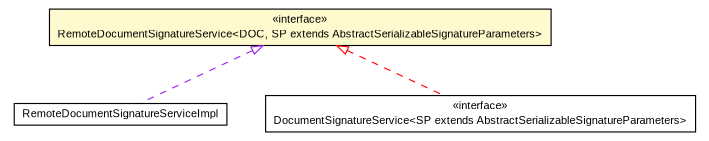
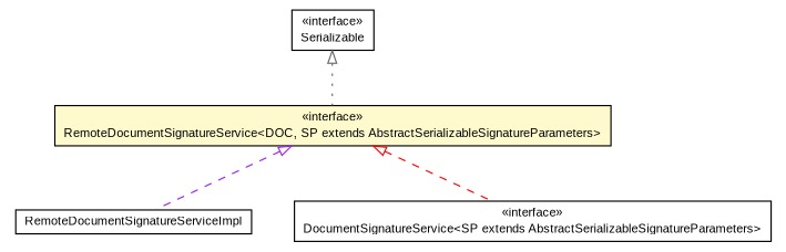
  digraph {
    nodesep=0.25
    ranksep=0.5
    node [fontcolor=black fontname=arial fontsize=10.0 shape=plaintext]
    edge [arrowtail=empty dir=back fontname=arial fontsize=10 headport=p labelfontname=arial labelfontsize=10 style=dashed tailport=p]
    n1 [label=<<table title="eu.europa.esig.dss.signature.RemoteDocumentSignatureServiceImpl" border="0" cellborder="1" cellspacing="0" cellpadding="2" port="p" href="./RemoteDocumentSignatureServiceImpl.html"> 		<tr><td><table border="0" cellspacing="0" cellpadding="1"> <tr><td align="center" balign="center"> RemoteDocumentSignatureServiceImpl </td></tr> 		</table></td></tr> 		</table>>]
    n2 [label=<<table title="eu.europa.esig.dss.signature.DocumentSignatureService" border="0" cellborder="1" cellspacing="0" cellpadding="2" port="p" href="./DocumentSignatureService.html"> 		<tr><td><table border="0" cellspacing="0" cellpadding="1"> <tr><td align="center" balign="center"> &#171;interface&#187; </td></tr> <tr><td align="center" balign="center"> DocumentSignatureService&lt;SP extends AbstractSerializableSignatureParameters&gt; </td></tr> 		</table></td></tr> 		</table>>]
    n3 [label=<<table title="eu.europa.esig.dss.signature.RemoteDocumentSignatureService" border="0" cellborder="1" cellspacing="0" cellpadding="2" port="p" bgcolor="lemonChiffon" href="./RemoteDocumentSignatureService.html"> 		<tr><td><table border="0" cellspacing="0" cellpadding="1"> <tr><td align="center" balign="center"> &#171;interface&#187; </td></tr> <tr><td align="center" balign="center"> RemoteDocumentSignatureService&lt;DOC, SP extends AbstractSerializableSignatureParameters&gt; </td></tr> 		</table></td></tr> 		</table>>]
+   n4 [label=<<table title="java.io.Serializable" border="0" cellborder="1" cellspacing="0" cellpadding="2" port="p" href="http://java.sun.com/j2se/1.4.2/docs/api/java/io/Serializable.html"> 		<tr><td><table border="0" cellspacing="0" cellpadding="1"> <tr><td align="center" balign="center"> &#171;interface&#187; </td></tr> <tr><td align="center" balign="center"> Serializable </td></tr> 		</table></td></tr> 		</table>>]
    n3 -> n1 [color=purple]
    n3 -> n2 [color=red]
+   n4 -> n3 [style=dotted color=gray40]
  }
